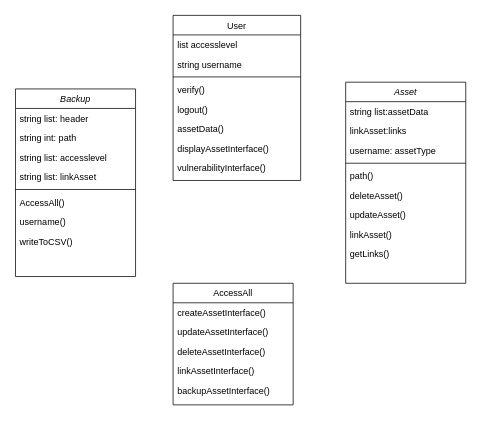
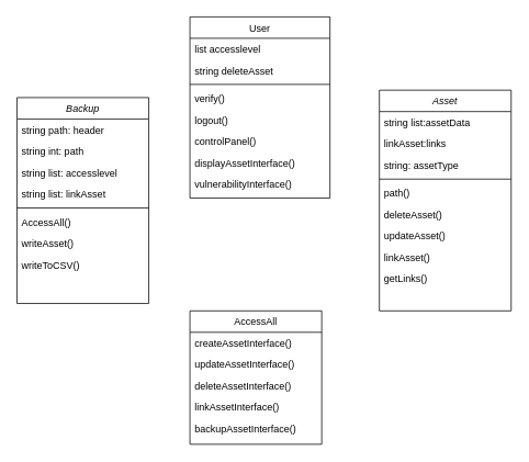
  <mxCell id="0" />
  <mxCell id="1" parent="0" />
  <mxCell id="2" value="Backup" style="swimlane;fontStyle=2;align=center;verticalAlign=top;childLayout=stackLayout;horizontal=1;startSize=26;horizontalStack=0;resizeParent=1;resizeLast=0;collapsible=1;marginBottom=0;rounded=0;shadow=0;strokeWidth=1;" parent="1" vertex="1"><mxGeometry x="20" y="118" width="160" height="250" as="geometry"><mxRectangle x="230" y="140" width="160" height="26" as="alternateBounds" /></mxGeometry></mxCell>
- <mxCell id="3" value="string list: header" style="text;align=left;verticalAlign=top;spacingLeft=4;spacingRight=4;overflow=hidden;rotatable=0;points=[[0,0.5],[1,0.5]];portConstraint=eastwest;" parent="2" vertex="1"><mxGeometry y="26" width="160" height="26" as="geometry" /></mxCell>
+ <mxCell id="3" value="string path: header" style="text;align=left;verticalAlign=top;spacingLeft=4;spacingRight=4;overflow=hidden;rotatable=0;points=[[0,0.5],[1,0.5]];portConstraint=eastwest;" parent="2" vertex="1"><mxGeometry y="26" width="160" height="26" as="geometry" /></mxCell>
  <mxCell id="4" value="string int: path " style="text;align=left;verticalAlign=top;spacingLeft=4;spacingRight=4;overflow=hidden;rotatable=0;points=[[0,0.5],[1,0.5]];portConstraint=eastwest;rounded=0;shadow=0;html=0;" parent="2" vertex="1"><mxGeometry y="52" width="160" height="26" as="geometry" /></mxCell>
  <mxCell id="5" value="string list: accesslevel" style="text;align=left;verticalAlign=top;spacingLeft=4;spacingRight=4;overflow=hidden;rotatable=0;points=[[0,0.5],[1,0.5]];portConstraint=eastwest;rounded=0;shadow=0;html=0;" parent="2" vertex="1"><mxGeometry y="78" width="160" height="26" as="geometry" /></mxCell>
  <mxCell id="6" value="string list: linkAsset" style="text;align=left;verticalAlign=top;spacingLeft=4;spacingRight=4;overflow=hidden;rotatable=0;points=[[0,0.5],[1,0.5]];portConstraint=eastwest;rounded=0;shadow=0;html=0;" parent="2" vertex="1"><mxGeometry y="104" width="160" height="26" as="geometry" /></mxCell>
  <mxCell id="7" value="" style="line;html=1;strokeWidth=1;align=left;verticalAlign=middle;spacingTop=-1;spacingLeft=3;spacingRight=3;rotatable=0;labelPosition=right;points=[];portConstraint=eastwest;" parent="2" vertex="1"><mxGeometry y="130" width="160" height="8" as="geometry" /></mxCell>
  <mxCell id="8" value="AccessAll()&#10;" style="text;align=left;verticalAlign=top;spacingLeft=4;spacingRight=4;overflow=hidden;rotatable=0;points=[[0,0.5],[1,0.5]];portConstraint=eastwest;" parent="2" vertex="1"><mxGeometry y="138" width="160" height="26" as="geometry" /></mxCell>
- <mxCell id="9" value="username()" style="text;align=left;verticalAlign=top;spacingLeft=4;spacingRight=4;overflow=hidden;rotatable=0;points=[[0,0.5],[1,0.5]];portConstraint=eastwest;" parent="2" vertex="1"><mxGeometry y="164" width="160" height="26" as="geometry" /></mxCell>
+ <mxCell id="9" value="writeAsset()" style="text;align=left;verticalAlign=top;spacingLeft=4;spacingRight=4;overflow=hidden;rotatable=0;points=[[0,0.5],[1,0.5]];portConstraint=eastwest;" parent="2" vertex="1"><mxGeometry y="164" width="160" height="26" as="geometry" /></mxCell>
  <mxCell id="10" value="writeToCSV()" style="text;align=left;verticalAlign=top;spacingLeft=4;spacingRight=4;overflow=hidden;rotatable=0;points=[[0,0.5],[1,0.5]];portConstraint=eastwest;" parent="2" vertex="1"><mxGeometry y="190" width="160" height="26" as="geometry" /></mxCell>
  <mxCell id="11" value="User" style="swimlane;fontStyle=0;align=center;verticalAlign=top;childLayout=stackLayout;horizontal=1;startSize=26;horizontalStack=0;resizeParent=1;resizeLast=0;collapsible=1;marginBottom=0;rounded=0;shadow=0;strokeWidth=1;" parent="1" vertex="1"><mxGeometry x="230" y="20" width="170" height="220" as="geometry"><mxRectangle x="550" y="140" width="160" height="26" as="alternateBounds" /></mxGeometry></mxCell>
  <mxCell id="12" value="list accesslevel" style="text;align=left;verticalAlign=top;spacingLeft=4;spacingRight=4;overflow=hidden;rotatable=0;points=[[0,0.5],[1,0.5]];portConstraint=eastwest;" parent="11" vertex="1"><mxGeometry y="26" width="170" height="26" as="geometry" /></mxCell>
- <mxCell id="13" value="string username" style="text;align=left;verticalAlign=top;spacingLeft=4;spacingRight=4;overflow=hidden;rotatable=0;points=[[0,0.5],[1,0.5]];portConstraint=eastwest;rounded=0;shadow=0;html=0;" parent="11" vertex="1"><mxGeometry y="52" width="170" height="26" as="geometry" /></mxCell>
+ <mxCell id="13" value="string deleteAsset" style="text;align=left;verticalAlign=top;spacingLeft=4;spacingRight=4;overflow=hidden;rotatable=0;points=[[0,0.5],[1,0.5]];portConstraint=eastwest;rounded=0;shadow=0;html=0;" parent="11" vertex="1"><mxGeometry y="52" width="170" height="26" as="geometry" /></mxCell>
  <mxCell id="14" value="" style="line;html=1;strokeWidth=1;align=left;verticalAlign=middle;spacingTop=-1;spacingLeft=3;spacingRight=3;rotatable=0;labelPosition=right;points=[];portConstraint=eastwest;" parent="11" vertex="1"><mxGeometry y="78" width="170" height="8" as="geometry" /></mxCell>
  <mxCell id="15" value="verify()" style="text;align=left;verticalAlign=top;spacingLeft=4;spacingRight=4;overflow=hidden;rotatable=0;points=[[0,0.5],[1,0.5]];portConstraint=eastwest;" parent="11" vertex="1"><mxGeometry y="86" width="170" height="26" as="geometry" /></mxCell>
  <mxCell id="16" value="logout()" style="text;align=left;verticalAlign=top;spacingLeft=4;spacingRight=4;overflow=hidden;rotatable=0;points=[[0,0.5],[1,0.5]];portConstraint=eastwest;" parent="11" vertex="1"><mxGeometry y="112" width="170" height="26" as="geometry" /></mxCell>
- <mxCell id="17" value="assetData()" style="text;align=left;verticalAlign=top;spacingLeft=4;spacingRight=4;overflow=hidden;rotatable=0;points=[[0,0.5],[1,0.5]];portConstraint=eastwest;" vertex="1" parent="11"><mxGeometry y="138" width="170" height="26" as="geometry" /></mxCell>
+ <mxCell id="17" value="controlPanel()" style="text;align=left;verticalAlign=top;spacingLeft=4;spacingRight=4;overflow=hidden;rotatable=0;points=[[0,0.5],[1,0.5]];portConstraint=eastwest;" vertex="1" parent="11"><mxGeometry y="138" width="170" height="26" as="geometry" /></mxCell>
  <mxCell id="18" value="displayAssetInterface()" style="text;align=left;verticalAlign=top;spacingLeft=4;spacingRight=4;overflow=hidden;rotatable=0;points=[[0,0.5],[1,0.5]];portConstraint=eastwest;" vertex="1" parent="11"><mxGeometry y="164" width="170" height="26" as="geometry" /></mxCell>
  <mxCell id="19" value="vulnerabilityInterface()" style="text;align=left;verticalAlign=top;spacingLeft=4;spacingRight=4;overflow=hidden;rotatable=0;points=[[0,0.5],[1,0.5]];portConstraint=eastwest;" vertex="1" parent="11"><mxGeometry y="190" width="170" height="26" as="geometry" /></mxCell>
  <mxCell id="20" value="Asset" style="swimlane;fontStyle=2;align=center;verticalAlign=top;childLayout=stackLayout;horizontal=1;startSize=26;horizontalStack=0;resizeParent=1;resizeLast=0;collapsible=1;marginBottom=0;rounded=0;shadow=0;strokeWidth=1;" parent="1" vertex="1"><mxGeometry x="460" y="109" width="160" height="268" as="geometry"><mxRectangle x="230" y="140" width="160" height="26" as="alternateBounds" /></mxGeometry></mxCell>
  <mxCell id="21" value="string list:assetData" style="text;align=left;verticalAlign=top;spacingLeft=4;spacingRight=4;overflow=hidden;rotatable=0;points=[[0,0.5],[1,0.5]];portConstraint=eastwest;" parent="20" vertex="1"><mxGeometry y="26" width="160" height="26" as="geometry" /></mxCell>
  <mxCell id="22" value="linkAsset:links " style="text;align=left;verticalAlign=top;spacingLeft=4;spacingRight=4;overflow=hidden;rotatable=0;points=[[0,0.5],[1,0.5]];portConstraint=eastwest;rounded=0;shadow=0;html=0;" parent="20" vertex="1"><mxGeometry y="52" width="160" height="26" as="geometry" /></mxCell>
- <mxCell id="23" value="username: assetType" style="text;align=left;verticalAlign=top;spacingLeft=4;spacingRight=4;overflow=hidden;rotatable=0;points=[[0,0.5],[1,0.5]];portConstraint=eastwest;rounded=0;shadow=0;html=0;" parent="20" vertex="1"><mxGeometry y="78" width="160" height="26" as="geometry" /></mxCell>
+ <mxCell id="23" value="string: assetType" style="text;align=left;verticalAlign=top;spacingLeft=4;spacingRight=4;overflow=hidden;rotatable=0;points=[[0,0.5],[1,0.5]];portConstraint=eastwest;rounded=0;shadow=0;html=0;" parent="20" vertex="1"><mxGeometry y="78" width="160" height="26" as="geometry" /></mxCell>
  <mxCell id="24" value="" style="line;html=1;strokeWidth=1;align=left;verticalAlign=middle;spacingTop=-1;spacingLeft=3;spacingRight=3;rotatable=0;labelPosition=right;points=[];portConstraint=eastwest;" parent="20" vertex="1"><mxGeometry y="104" width="160" height="8" as="geometry" /></mxCell>
  <mxCell id="25" value="path()" style="text;align=left;verticalAlign=top;spacingLeft=4;spacingRight=4;overflow=hidden;rotatable=0;points=[[0,0.5],[1,0.5]];portConstraint=eastwest;" parent="20" vertex="1"><mxGeometry y="112" width="160" height="26" as="geometry" /></mxCell>
  <mxCell id="26" value="deleteAsset()" style="text;align=left;verticalAlign=top;spacingLeft=4;spacingRight=4;overflow=hidden;rotatable=0;points=[[0,0.5],[1,0.5]];portConstraint=eastwest;" parent="20" vertex="1"><mxGeometry y="138" width="160" height="26" as="geometry" /></mxCell>
  <mxCell id="27" value="updateAsset()&#10;" style="text;align=left;verticalAlign=top;spacingLeft=4;spacingRight=4;overflow=hidden;rotatable=0;points=[[0,0.5],[1,0.5]];portConstraint=eastwest;" parent="20" vertex="1"><mxGeometry y="164" width="160" height="26" as="geometry" /></mxCell>
  <mxCell id="28" value="linkAsset()&#10;" style="text;align=left;verticalAlign=top;spacingLeft=4;spacingRight=4;overflow=hidden;rotatable=0;points=[[0,0.5],[1,0.5]];portConstraint=eastwest;" parent="20" vertex="1"><mxGeometry y="190" width="160" height="26" as="geometry" /></mxCell>
  <mxCell id="29" value="getLinks()" style="text;align=left;verticalAlign=top;spacingLeft=4;spacingRight=4;overflow=hidden;rotatable=0;points=[[0,0.5],[1,0.5]];portConstraint=eastwest;" parent="20" vertex="1"><mxGeometry y="216" width="160" height="26" as="geometry" /></mxCell>
  <mxCell id="30" value="AccessAll" style="swimlane;fontStyle=0;align=center;verticalAlign=top;childLayout=stackLayout;horizontal=1;startSize=26;horizontalStack=0;resizeParent=1;resizeLast=0;collapsible=1;marginBottom=0;rounded=0;shadow=0;strokeWidth=1;" vertex="1" parent="1"><mxGeometry x="230" y="377" width="160" height="162" as="geometry"><mxRectangle x="550" y="140" width="160" height="26" as="alternateBounds" /></mxGeometry></mxCell>
  <mxCell id="31" value="createAssetInterface()" style="text;align=left;verticalAlign=top;spacingLeft=4;spacingRight=4;overflow=hidden;rotatable=0;points=[[0,0.5],[1,0.5]];portConstraint=eastwest;" vertex="1" parent="30"><mxGeometry y="26" width="160" height="26" as="geometry" /></mxCell>
  <mxCell id="32" value="updateAssetInterface()" style="text;align=left;verticalAlign=top;spacingLeft=4;spacingRight=4;overflow=hidden;rotatable=0;points=[[0,0.5],[1,0.5]];portConstraint=eastwest;" vertex="1" parent="30"><mxGeometry y="52" width="160" height="26" as="geometry" /></mxCell>
  <mxCell id="33" value="deleteAssetInterface()" style="text;align=left;verticalAlign=top;spacingLeft=4;spacingRight=4;overflow=hidden;rotatable=0;points=[[0,0.5],[1,0.5]];portConstraint=eastwest;" vertex="1" parent="30"><mxGeometry y="78" width="160" height="26" as="geometry" /></mxCell>
  <mxCell id="34" value="linkAssetInterface()" style="text;align=left;verticalAlign=top;spacingLeft=4;spacingRight=4;overflow=hidden;rotatable=0;points=[[0,0.5],[1,0.5]];portConstraint=eastwest;" vertex="1" parent="30"><mxGeometry y="104" width="160" height="26" as="geometry" /></mxCell>
  <mxCell id="35" value="backupAssetInterface()" style="text;align=left;verticalAlign=top;spacingLeft=4;spacingRight=4;overflow=hidden;rotatable=0;points=[[0,0.5],[1,0.5]];portConstraint=eastwest;" vertex="1" parent="30"><mxGeometry y="130" width="160" height="26" as="geometry" /></mxCell>
